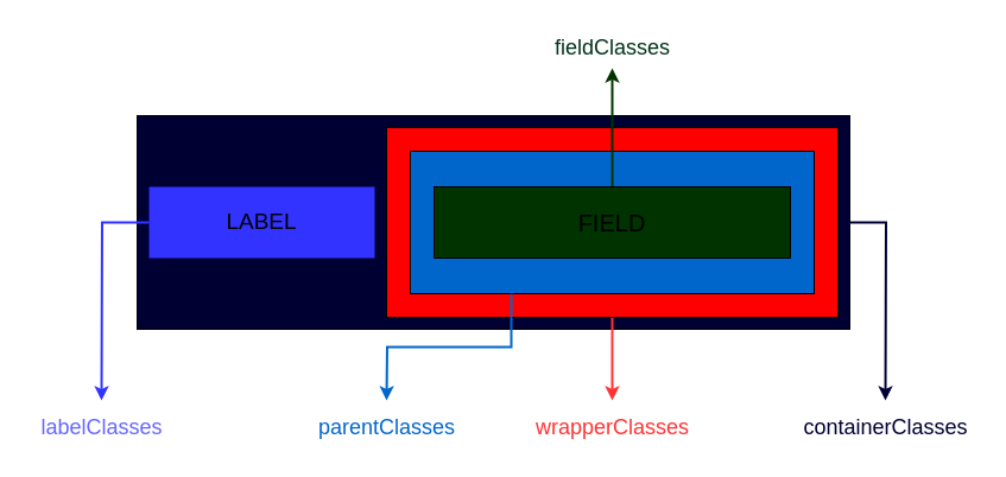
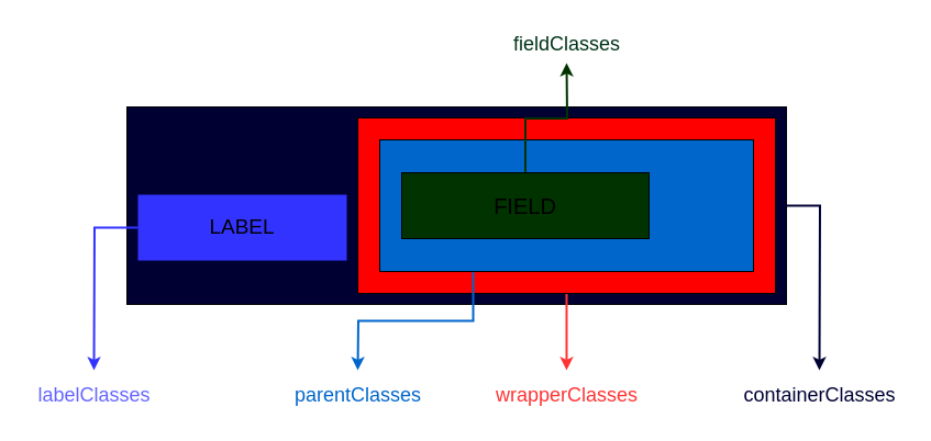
  <mxCell id="0" />
  <mxCell id="1" parent="0" />
  <mxCell id="2" style="edgeStyle=orthogonalEdgeStyle;rounded=0;orthogonalLoop=1;jettySize=auto;html=1;exitX=1;exitY=0.5;exitDx=0;exitDy=0;strokeWidth=2;strokeColor=#000033;" edge="1" parent="1" source="3"><mxGeometry relative="1" as="geometry"><mxPoint x="745" y="337" as="targetPoint" /></mxGeometry></mxCell>
  <mxCell id="3" value="" style="rounded=0;whiteSpace=wrap;html=1;fillColor=#000033;" vertex="1" parent="1"><mxGeometry x="115" y="97" width="600" height="180" as="geometry" /></mxCell>
  <mxCell id="4" style="edgeStyle=orthogonalEdgeStyle;rounded=0;orthogonalLoop=1;jettySize=auto;html=1;exitX=0;exitY=0.5;exitDx=0;exitDy=0;strokeColor=#3333FF;strokeWidth=2;" edge="1" parent="1" source="5"><mxGeometry relative="1" as="geometry"><mxPoint x="85" y="337" as="targetPoint" /></mxGeometry></mxCell>
- <mxCell id="5" value="&lt;font style=&quot;font-size: 19px;&quot;&gt;LABEL&lt;/font&gt;" style="rounded=0;whiteSpace=wrap;html=1;fillColor=#3333FF;strokeColor=none;" vertex="1" parent="1"><mxGeometry x="125" y="157" width="190" height="60" as="geometry" /></mxCell>
+ <mxCell id="5" value="&lt;font style=&quot;font-size: 19px;&quot;&gt;LABEL&lt;/font&gt;" style="rounded=0;whiteSpace=wrap;html=1;fillColor=#3333FF;strokeColor=none;" vertex="1" parent="1"><mxGeometry x="125" y="177" width="190" height="60" as="geometry" /></mxCell>
  <mxCell id="6" style="edgeStyle=orthogonalEdgeStyle;rounded=0;orthogonalLoop=1;jettySize=auto;html=1;exitX=0.5;exitY=1;exitDx=0;exitDy=0;strokeColor=#FF3333;strokeWidth=2;" edge="1" parent="1" source="7"><mxGeometry relative="1" as="geometry"><mxPoint x="515" y="337" as="targetPoint" /></mxGeometry></mxCell>
  <mxCell id="7" value="" style="rounded=0;whiteSpace=wrap;html=1;fillColor=#FF0000;gradientColor=none;" vertex="1" parent="1"><mxGeometry x="325" y="107" width="380" height="160" as="geometry" /></mxCell>
  <mxCell id="8" style="edgeStyle=orthogonalEdgeStyle;rounded=0;orthogonalLoop=1;jettySize=auto;html=1;exitX=0.25;exitY=1;exitDx=0;exitDy=0;strokeColor=#0066CC;strokeWidth=2;" edge="1" parent="1" source="9"><mxGeometry relative="1" as="geometry"><mxPoint x="325" y="337" as="targetPoint" /></mxGeometry></mxCell>
  <mxCell id="9" value="" style="rounded=0;whiteSpace=wrap;html=1;fillColor=#0066CC;" vertex="1" parent="1"><mxGeometry x="345" y="127" width="340" height="120" as="geometry" /></mxCell>
  <mxCell id="10" style="edgeStyle=orthogonalEdgeStyle;rounded=0;orthogonalLoop=1;jettySize=auto;html=1;exitX=0.5;exitY=0;exitDx=0;exitDy=0;strokeColor=#003300;strokeWidth=2;" edge="1" parent="1" source="11"><mxGeometry relative="1" as="geometry"><mxPoint x="515" y="57" as="targetPoint" /></mxGeometry></mxCell>
- <mxCell id="11" value="&lt;font style=&quot;font-size: 20px;&quot;&gt;FIELD&lt;/font&gt;" style="rounded=0;whiteSpace=wrap;html=1;fillColor=#003300;" vertex="1" parent="1"><mxGeometry x="365" y="157" width="300" height="60" as="geometry" /></mxCell>
+ <mxCell id="11" value="&lt;font style=&quot;font-size: 20px;&quot;&gt;FIELD&lt;/font&gt;" style="rounded=0;whiteSpace=wrap;html=1;fillColor=#003300;" vertex="1" parent="1"><mxGeometry x="365" y="157" width="225" height="60" as="geometry" /></mxCell>
  <mxCell id="12" value="&lt;font style=&quot;font-size: 18px;&quot; color=&quot;#000033&quot;&gt;containerClasses&lt;/font&gt;" style="text;html=1;align=center;verticalAlign=middle;resizable=0;points=[];autosize=1;strokeColor=none;fillColor=none;" vertex="1" parent="1"><mxGeometry x="665" y="340" width="160" height="40" as="geometry" /></mxCell>
  <mxCell id="13" value="&lt;font style=&quot;font-size: 18px;&quot; color=&quot;#ff3333&quot;&gt;wrapperClasses&lt;/font&gt;" style="text;html=1;align=center;verticalAlign=middle;resizable=0;points=[];autosize=1;strokeColor=none;fillColor=none;" vertex="1" parent="1"><mxGeometry x="440" y="340" width="150" height="40" as="geometry" /></mxCell>
  <mxCell id="14" value="&lt;font style=&quot;font-size: 18px;&quot; color=&quot;#0066cc&quot;&gt;parentClasses&lt;/font&gt;" style="text;html=1;align=center;verticalAlign=middle;resizable=0;points=[];autosize=1;strokeColor=none;fillColor=none;" vertex="1" parent="1"><mxGeometry x="255" y="340" width="140" height="40" as="geometry" /></mxCell>
  <mxCell id="15" value="&lt;font color=&quot;#00331a&quot; style=&quot;font-size: 18px;&quot;&gt;fieldClasses&lt;/font&gt;" style="text;html=1;align=center;verticalAlign=middle;resizable=0;points=[];autosize=1;strokeColor=none;fillColor=none;" vertex="1" parent="1"><mxGeometry x="455" y="20" width="120" height="40" as="geometry" /></mxCell>
  <mxCell id="16" value="&lt;font style=&quot;font-size: 18px;&quot; color=&quot;#6666ff&quot;&gt;labelClasses&lt;/font&gt;" style="text;html=1;align=center;verticalAlign=middle;resizable=0;points=[];autosize=1;strokeColor=none;fillColor=none;" vertex="1" parent="1"><mxGeometry x="20" y="340" width="130" height="40" as="geometry" /></mxCell>
